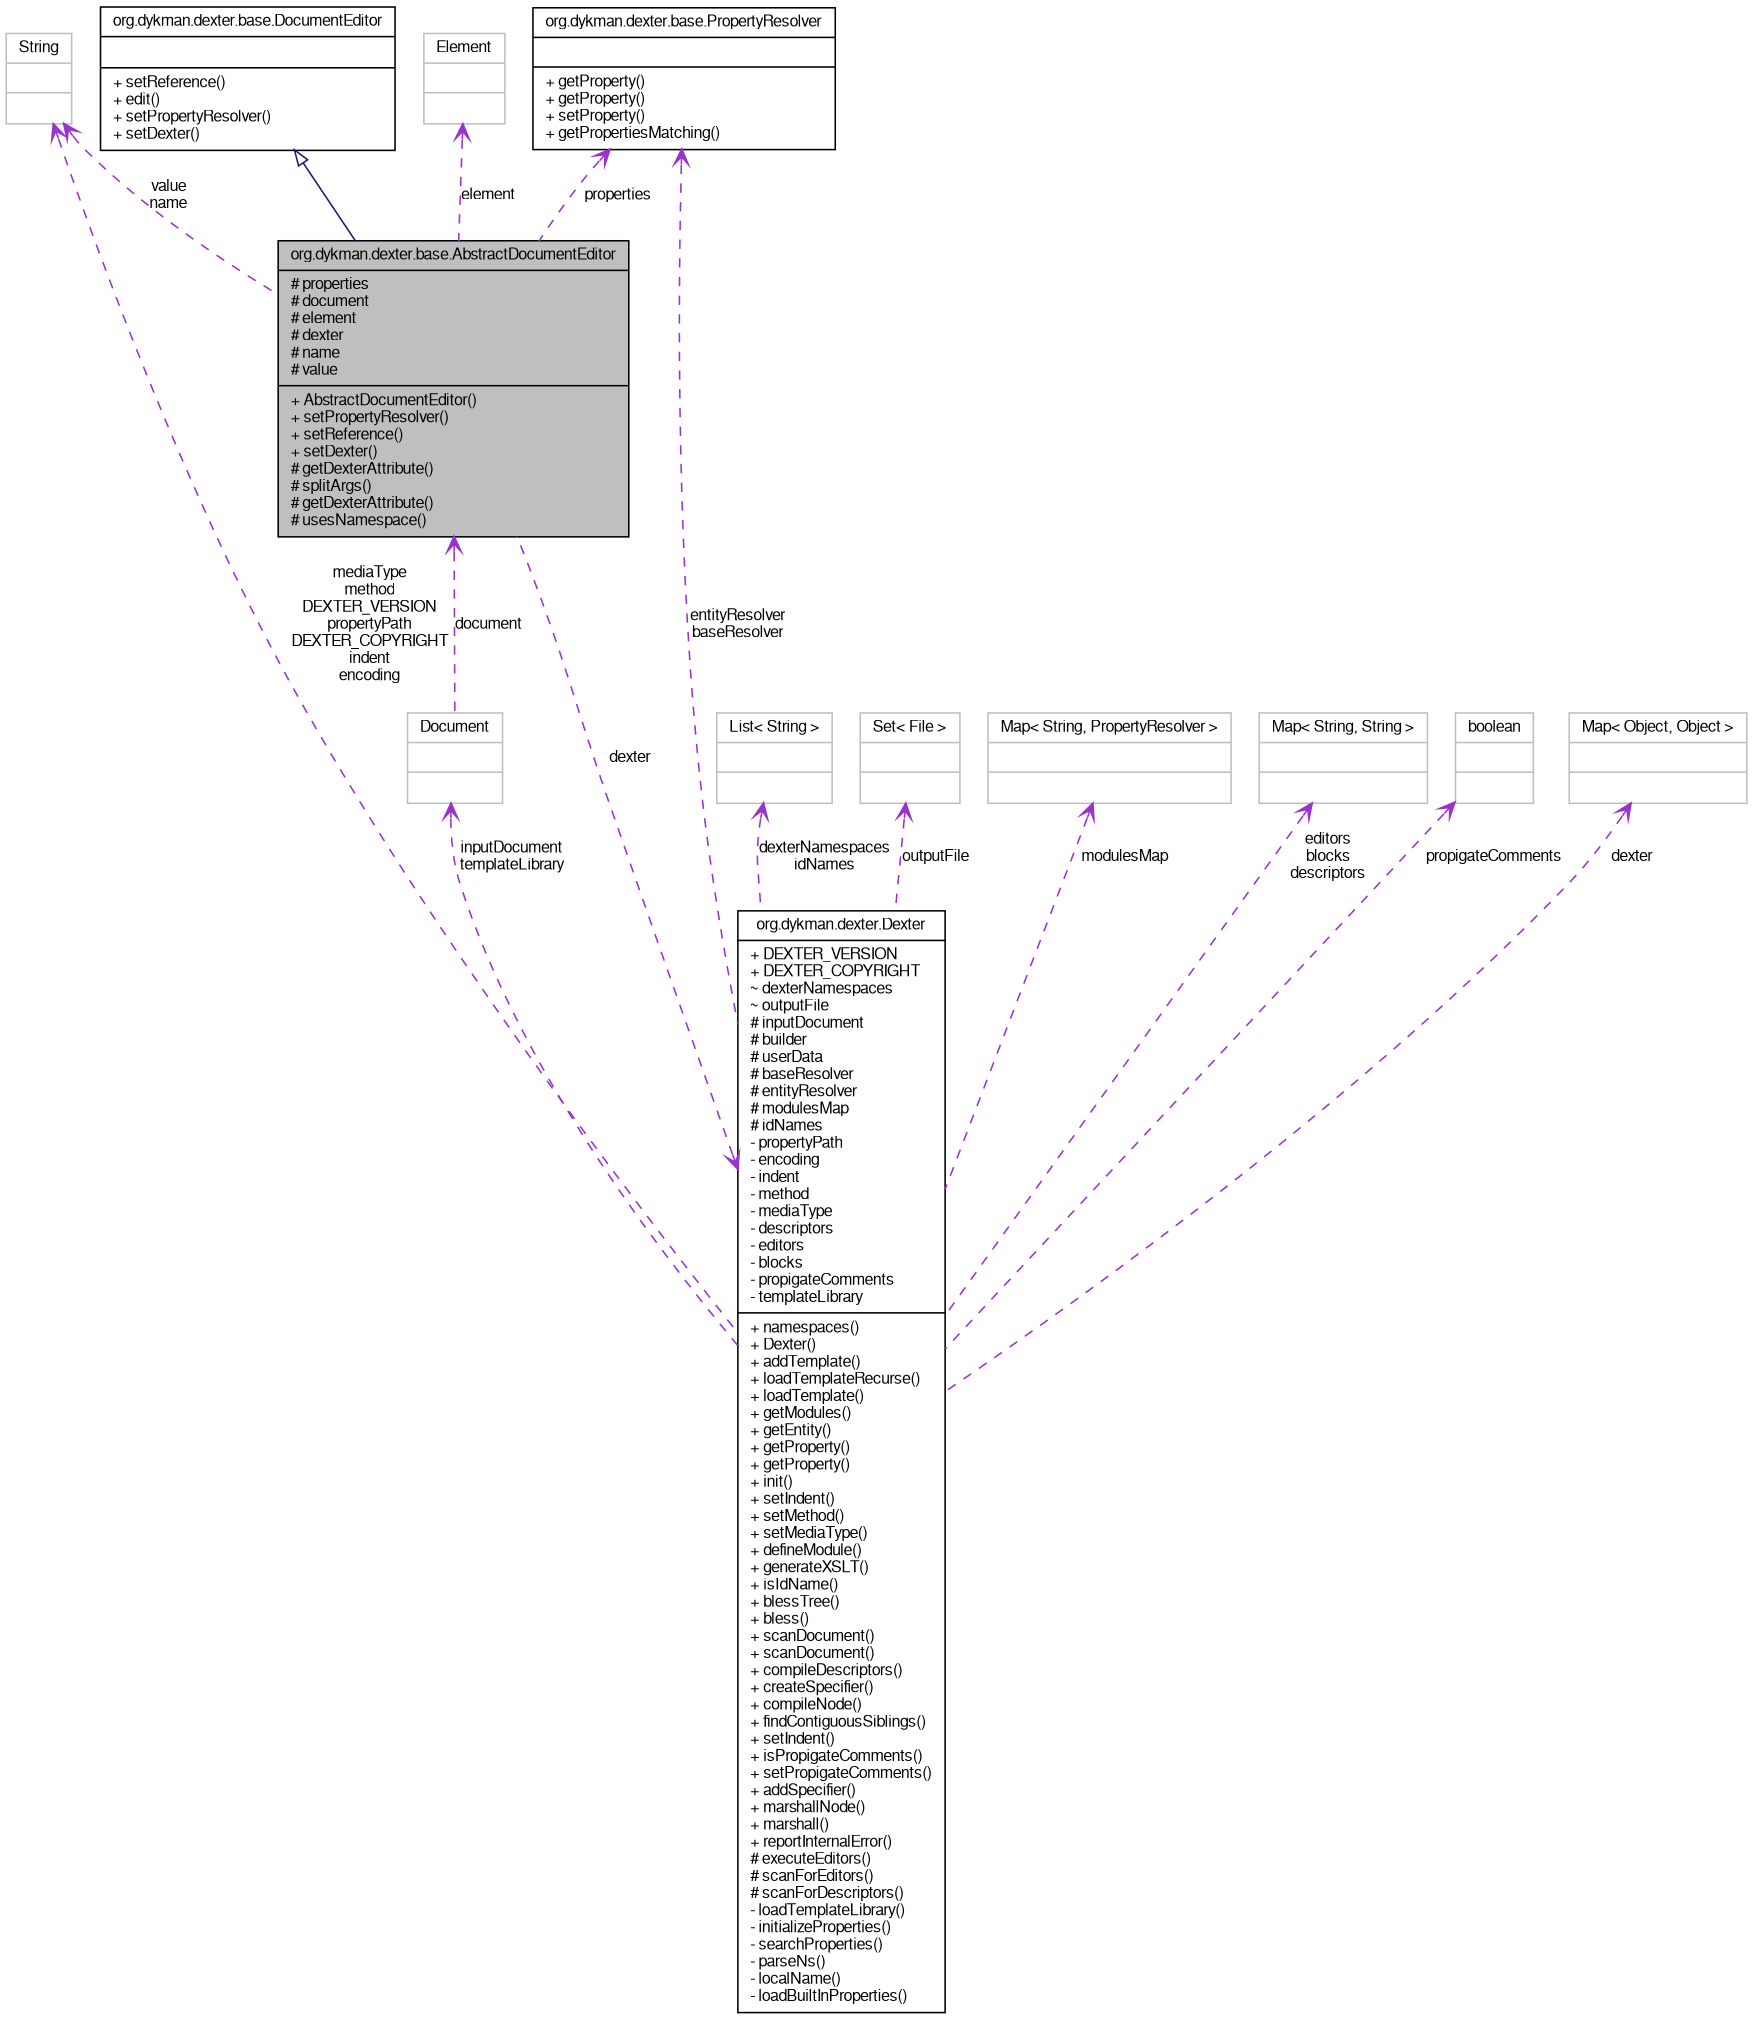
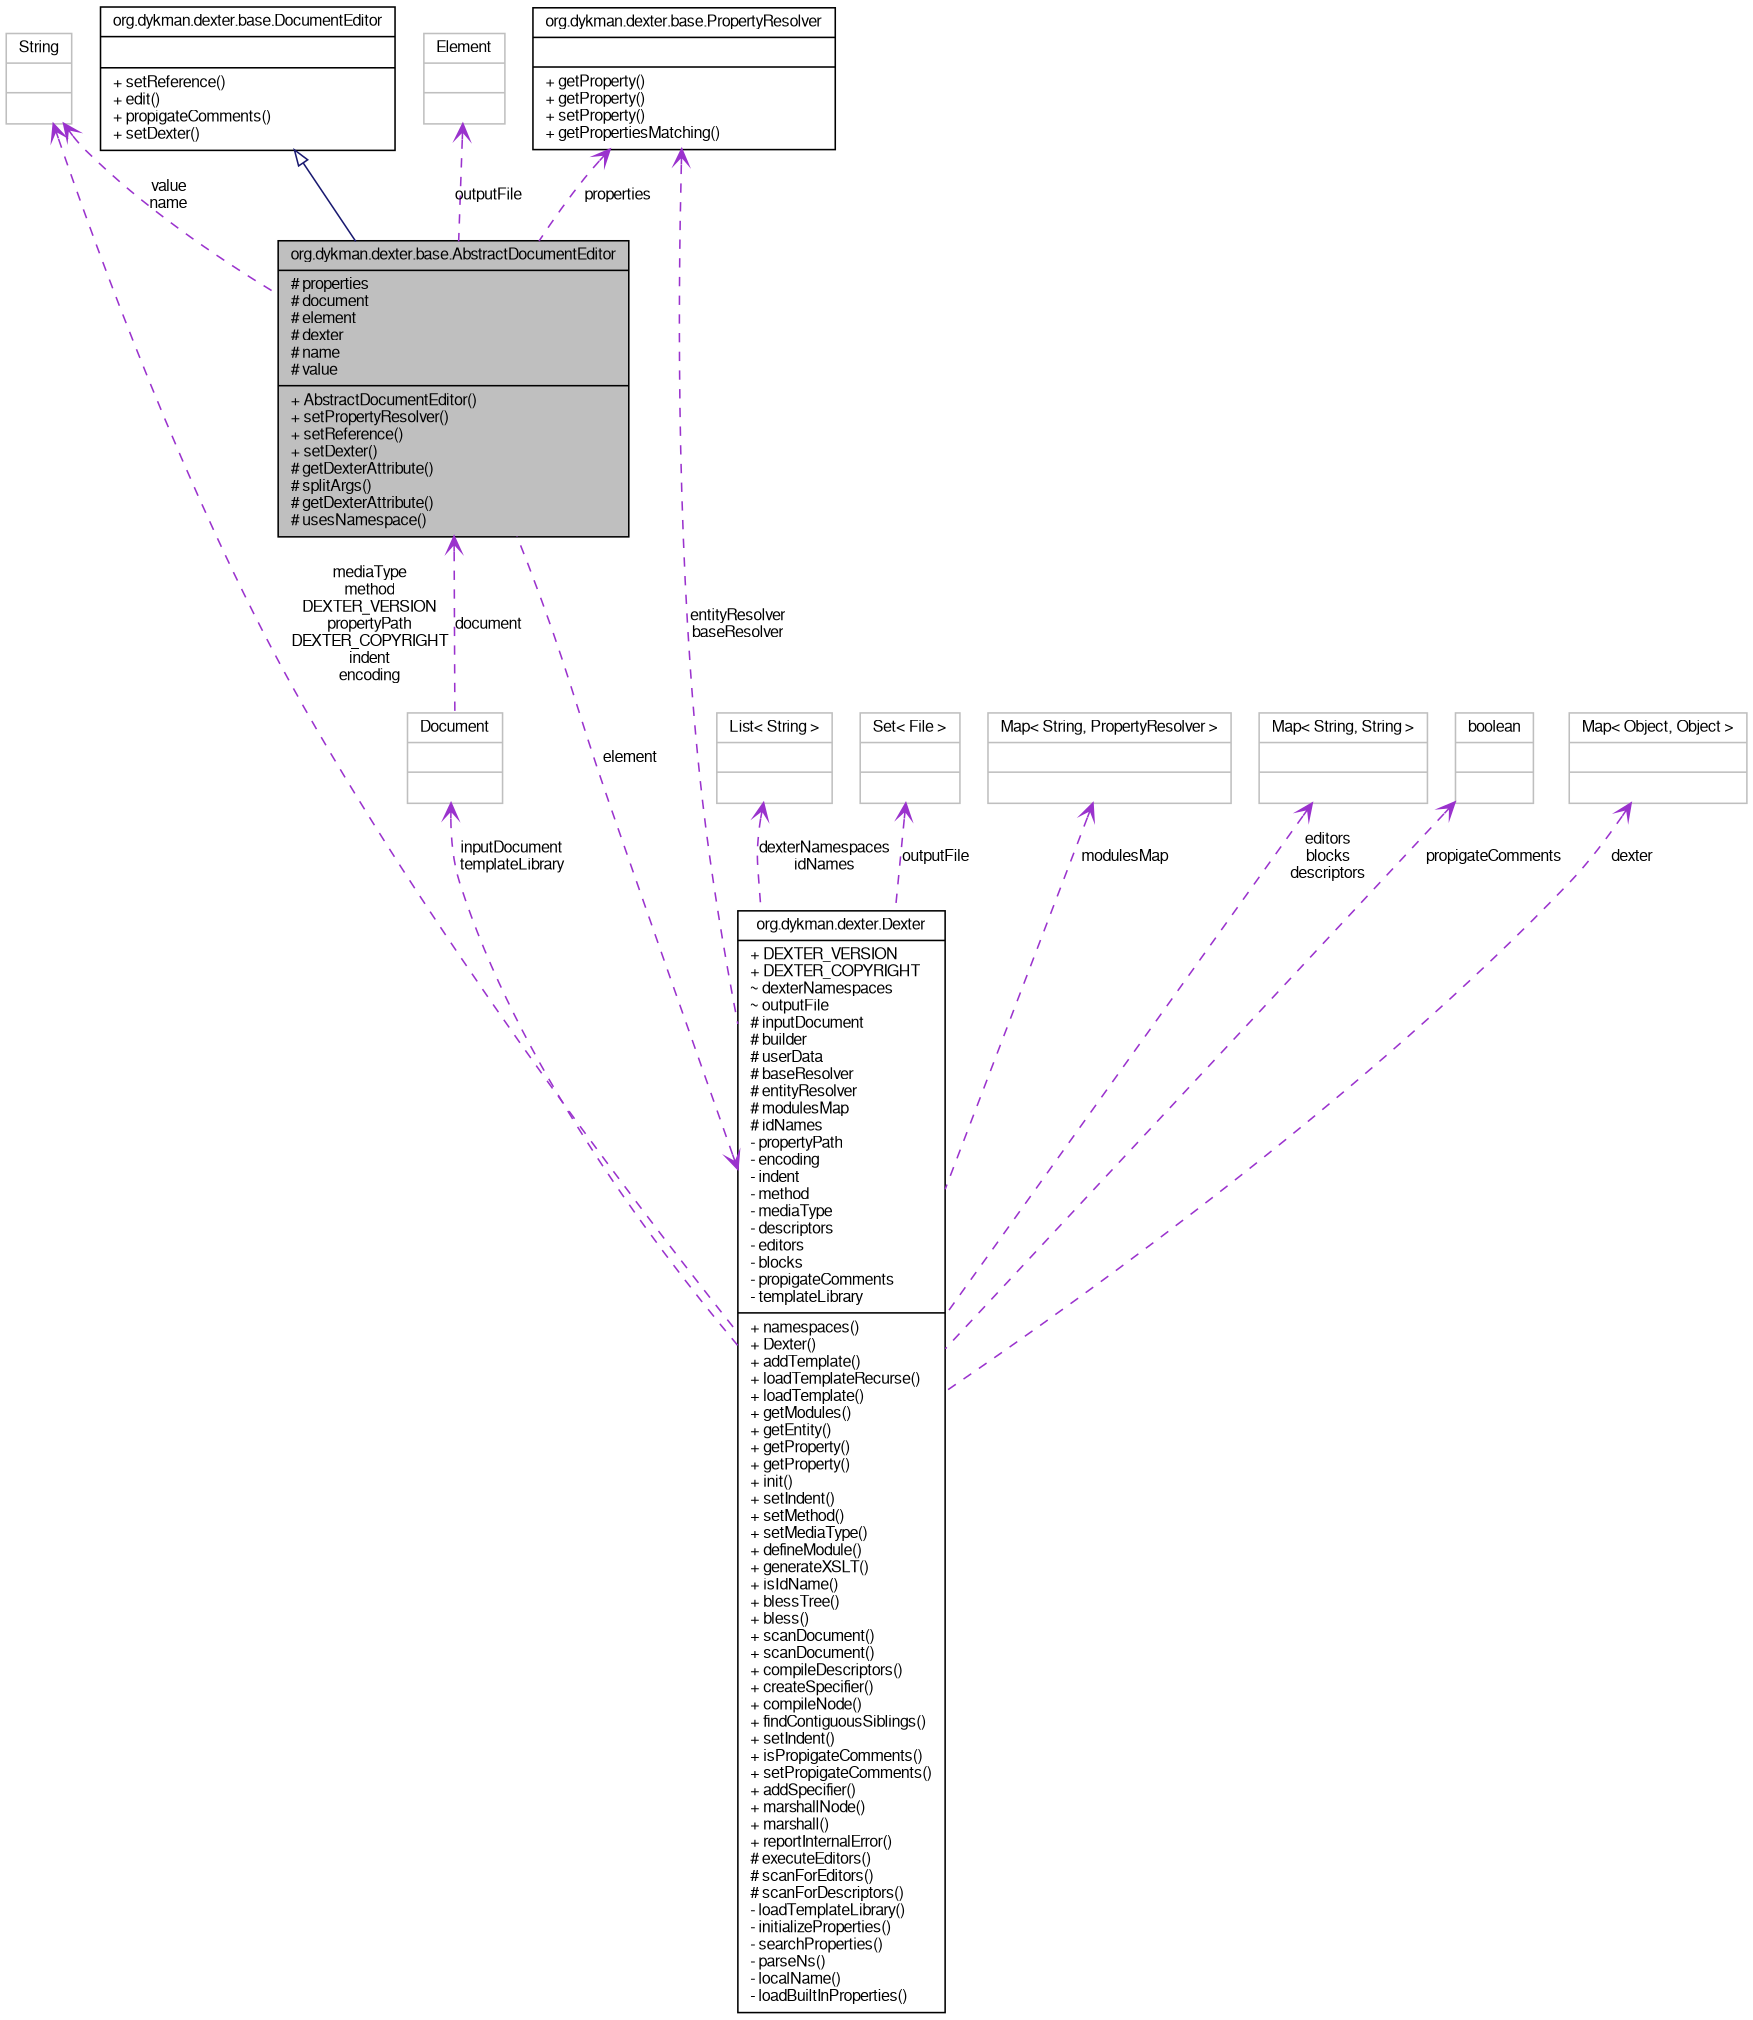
  digraph {
    node [color=grey75 fontname=FreeSans fontsize=10 shape=record]
    edge [arrowtail=open color=darkorchid3 dir=back fontname=FreeSans fontsize=10 labelfontname=FreeSans labelfontsize=10 style=dashed]
    n1 [color=black fillcolor=grey75 fontcolor=black height=0.2 label="{org.dykman.dexter.base.AbstractDocumentEditor\n|# properties\l# document\l# element\l# dexter\l# name\l# value\l|+ AbstractDocumentEditor()\l+ setPropertyResolver()\l+ setReference()\l+ setDexter()\l# getDexterAttribute()\l# splitArgs()\l# getDexterAttribute()\l# usesNamespace()\l}" style=filled width=0.4]
    n2 [height=0.2 label="{Document\n||}" width=0.4]
-   n3 [color=black height=0.2 label="{org.dykman.dexter.base.DocumentEditor\n||+ setReference()\l+ edit()\l+ setPropertyResolver()\l+ setDexter()\l}" width=0.4]
+   n3 [color=black height=0.2 label="{org.dykman.dexter.base.DocumentEditor\n||+ setReference()\l+ edit()\l+ propigateComments()\l+ setDexter()\l}" width=0.4]
    n4 [height=0.2 label="{String\n||}" width=0.4]
    n5 [color=black height=0.2 label="{org.dykman.dexter.Dexter\n|+ DEXTER_VERSION\l+ DEXTER_COPYRIGHT\l~ dexterNamespaces\l~ outputFile\l# inputDocument\l# builder\l# userData\l# baseResolver\l# entityResolver\l# modulesMap\l# idNames\l- propertyPath\l- encoding\l- indent\l- method\l- mediaType\l- descriptors\l- editors\l- blocks\l- propigateComments\l- templateLibrary\l|+ namespaces()\l+ Dexter()\l+ addTemplate()\l+ loadTemplateRecurse()\l+ loadTemplate()\l+ getModules()\l+ getEntity()\l+ getProperty()\l+ getProperty()\l+ init()\l+ setIndent()\l+ setMethod()\l+ setMediaType()\l+ defineModule()\l+ generateXSLT()\l+ isIdName()\l+ blessTree()\l+ bless()\l+ scanDocument()\l+ scanDocument()\l+ compileDescriptors()\l+ createSpecifier()\l+ compileNode()\l+ findContiguousSiblings()\l+ setIndent()\l+ isPropigateComments()\l+ setPropigateComments()\l+ addSpecifier()\l+ marshallNode()\l+ marshall()\l+ reportInternalError()\l# executeEditors()\l# scanForEditors()\l# scanForDescriptors()\l- loadTemplateLibrary()\l- initializeProperties()\l- searchProperties()\l- parseNs()\l- localName()\l- loadBuiltInProperties()\l}" width=0.4]
    n6 [color=black height=0.2 label="{org.dykman.dexter.base.PropertyResolver\n||+ getProperty()\l+ getProperty()\l+ setProperty()\l+ getPropertiesMatching()\l}" width=0.4]
    n7 [height=0.2 label="{List\< String \>\n||}" width=0.4]
    n8 [height=0.2 label="{Set\< File \>\n||}" width=0.4]
    n9 [height=0.2 label="{Map\< String, PropertyResolver \>\n||}" width=0.4]
    n10 [height=0.2 label="{Map\< String, String \>\n||}" width=0.4]
    n11 [height=0.2 label="{boolean\n||}" width=0.4]
    n12 [height=0.2 label="{Map\< Object, Object \>\n||}" width=0.4]
    n13 [height=0.2 label="{Element\n||}" width=0.4]
    n1 -> n2 [label=document]
    n2 -> n5 [label="inputDocument\ntemplateLibrary"]
    n3 -> n1 [arrowtail=empty color=midnightblue style=solid]
    n4 -> n1 [label="value\nname"]
    n4 -> n5 [label="mediaType\nmethod\nDEXTER_VERSION\npropertyPath\nDEXTER_COPYRIGHT\nindent\nencoding"]
-   n5 -> n1 [label=dexter]
+   n5 -> n1 [label=element]
    n6 -> n1 [label=properties]
    n6 -> n5 [label="entityResolver\nbaseResolver"]
    n7 -> n5 [label="dexterNamespaces\nidNames"]
    n8 -> n5 [label=outputFile]
    n9 -> n5 [label=modulesMap]
    n10 -> n5 [label="editors\nblocks\ndescriptors"]
    n11 -> n5 [label=propigateComments]
    n12 -> n5 [label=dexter]
-   n13 -> n1 [label=element]
+   n13 -> n1 [label=outputFile]
  }
